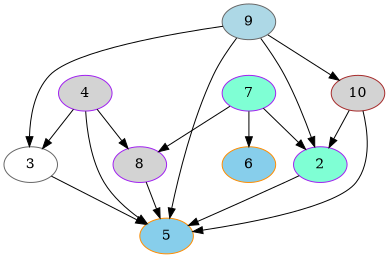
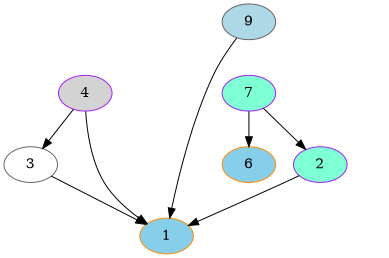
  strict digraph {
    node [color=purple fillcolor=lightgrey style=filled]
-   5 [color=darkorange dimensions="[988, 955, 720]" fillcolor=skyblue]
+   5 [color=darkorange dimensions="[988, 955, 720]" fillcolor=skyblue label=1]
    6 [color=darkorange dimensions="[680, 603, 649]" fillcolor=skyblue]
-   8 [dimensions="[566, 764, 487]"]
    2 [dimensions="[733, 281, 710]" fillcolor=aquamarine]
    3 [color=gray40 dimensions="[910, 720, 218]" fillcolor=white]
-   10 [color=brown dimensions="[629, 222, 697]"]
    7 [dimensions="[336, 326, 615]" fillcolor=aquamarine]
    4 [dimensions="[743, 512, 162]"]
    9 [color=gray40 dimensions="[680, 579, 148]" fillcolor=lightblue]
-   8 -> 5
    2 -> 5
    3 -> 5
-   10 -> 5
-   10 -> 2
    7 -> 6
-   7 -> 8
    7 -> 2
    4 -> 5
-   4 -> 8
    4 -> 3
    9 -> 5
-   9 -> 2
-   9 -> 3
-   9 -> 10
  }
